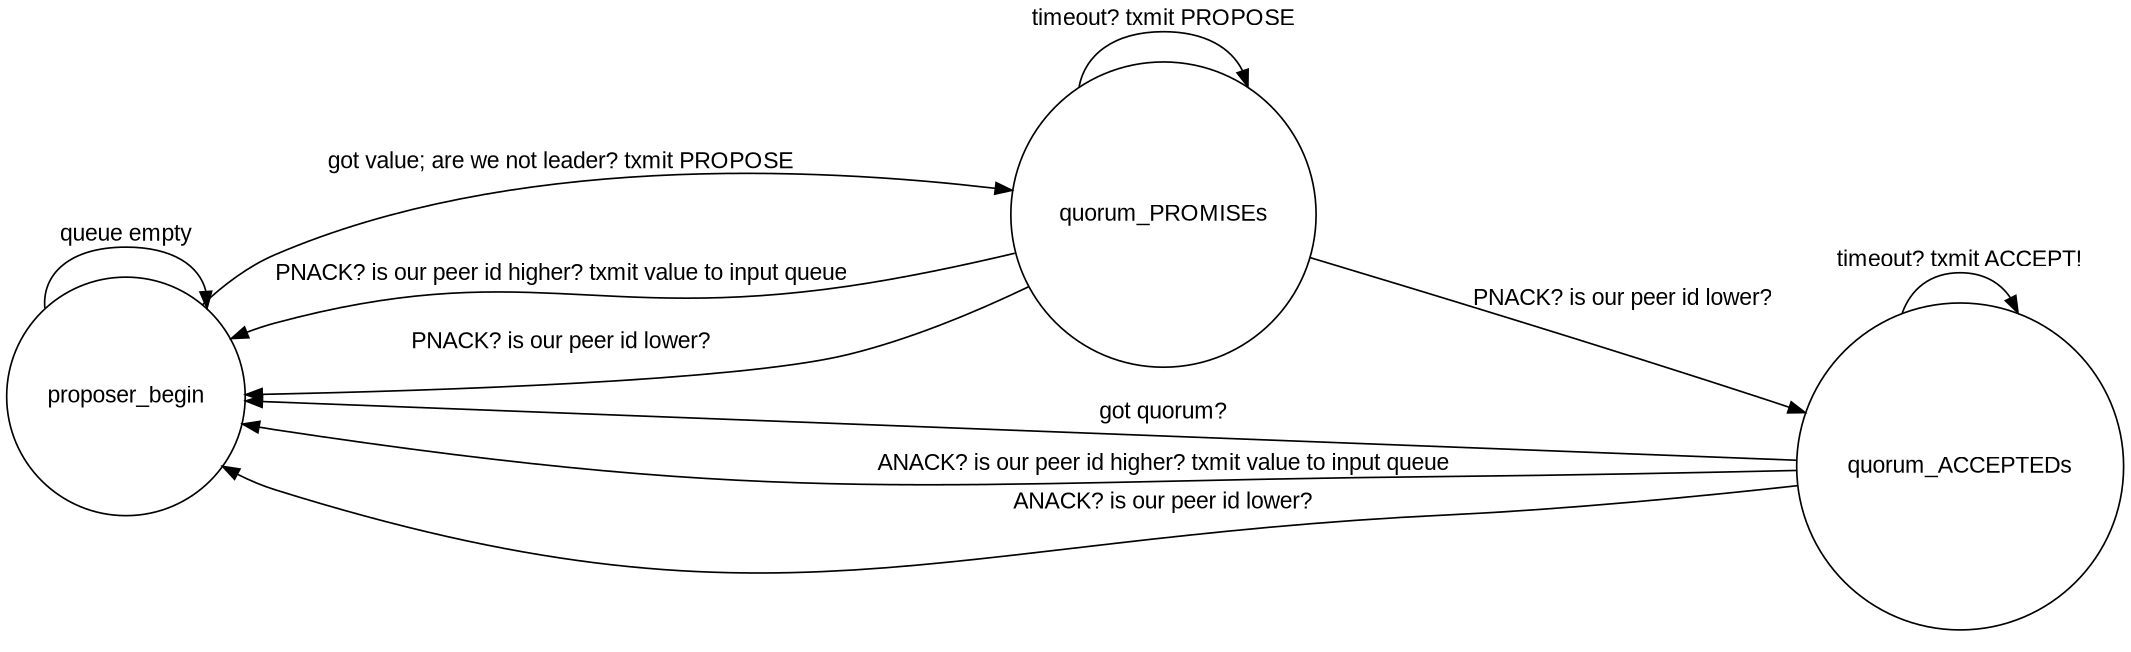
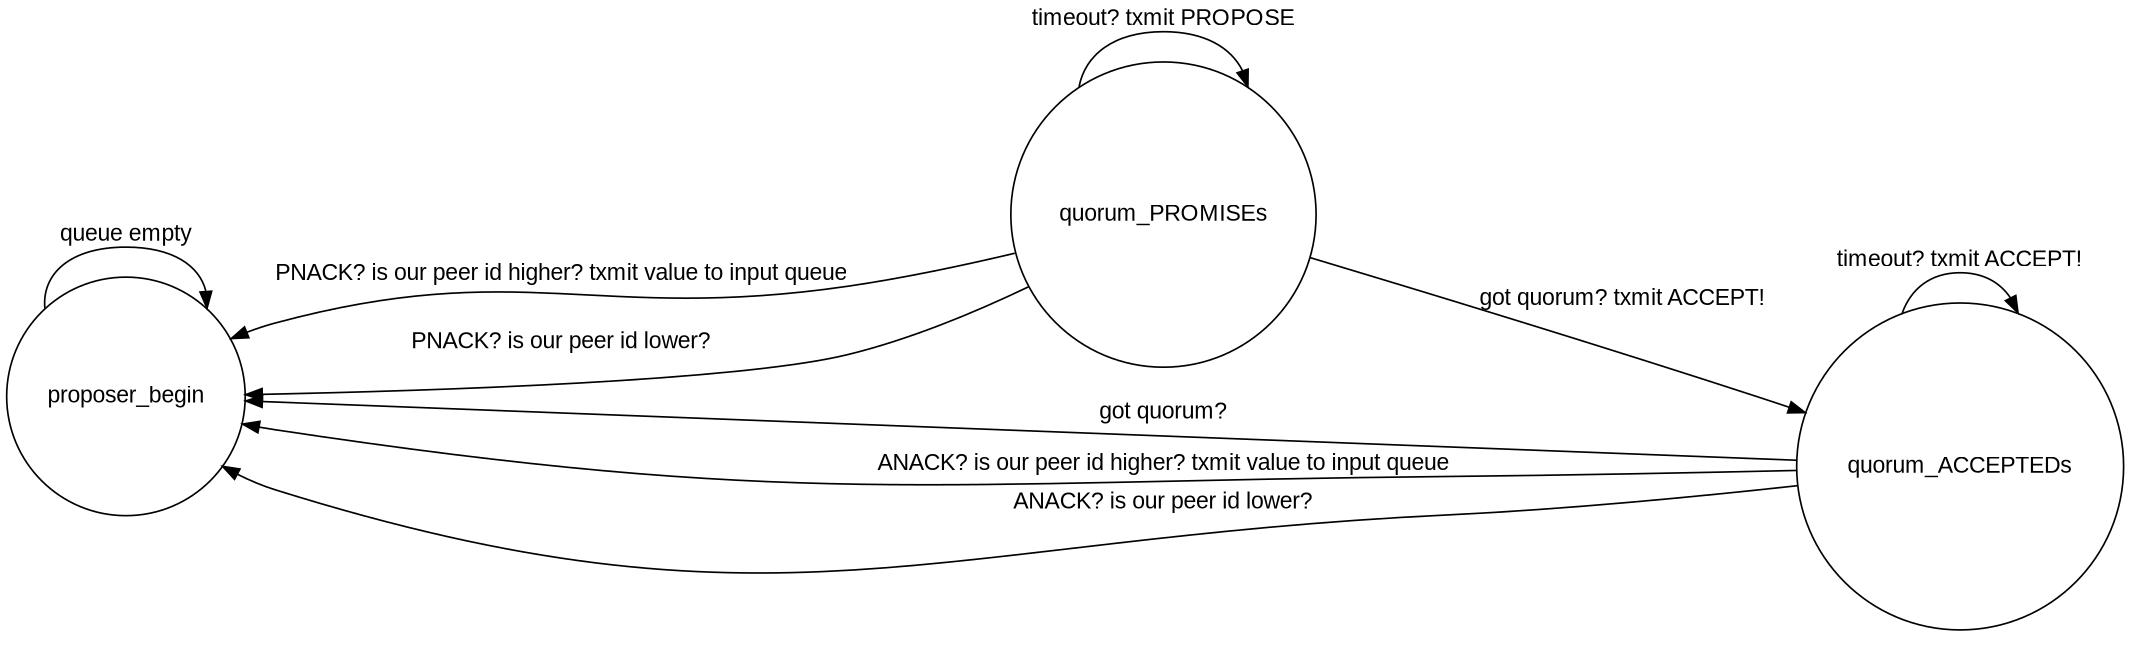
  digraph {
    fontname="Liberation Sans"
    rankdir=LR
    node [fontname="Liberation Sans" shape=circle]
    edge [fontname="Liberation Sans"]
    proposer_begin
    quorum_PROMISEs
    quorum_ACCEPTEDs
    proposer_begin -> proposer_begin [label="queue empty"]
-   proposer_begin -> quorum_PROMISEs [label="got value; are we not leader? txmit PROPOSE"]
    quorum_PROMISEs -> proposer_begin [label="PNACK? is our peer id higher? txmit value to input queue"]
    quorum_PROMISEs -> proposer_begin [label="PNACK? is our peer id lower?"]
    quorum_PROMISEs -> quorum_PROMISEs [label="timeout? txmit PROPOSE"]
-   quorum_PROMISEs -> quorum_ACCEPTEDs [label="PNACK? is our peer id lower?"]
+   quorum_PROMISEs -> quorum_ACCEPTEDs [label="got quorum? txmit ACCEPT!"]
    quorum_ACCEPTEDs -> proposer_begin [label="got quorum?"]
    quorum_ACCEPTEDs -> proposer_begin [label="ANACK? is our peer id higher? txmit value to input queue"]
    quorum_ACCEPTEDs -> proposer_begin [label="ANACK? is our peer id lower?"]
    quorum_ACCEPTEDs -> quorum_ACCEPTEDs [label="timeout? txmit ACCEPT!"]
  }
